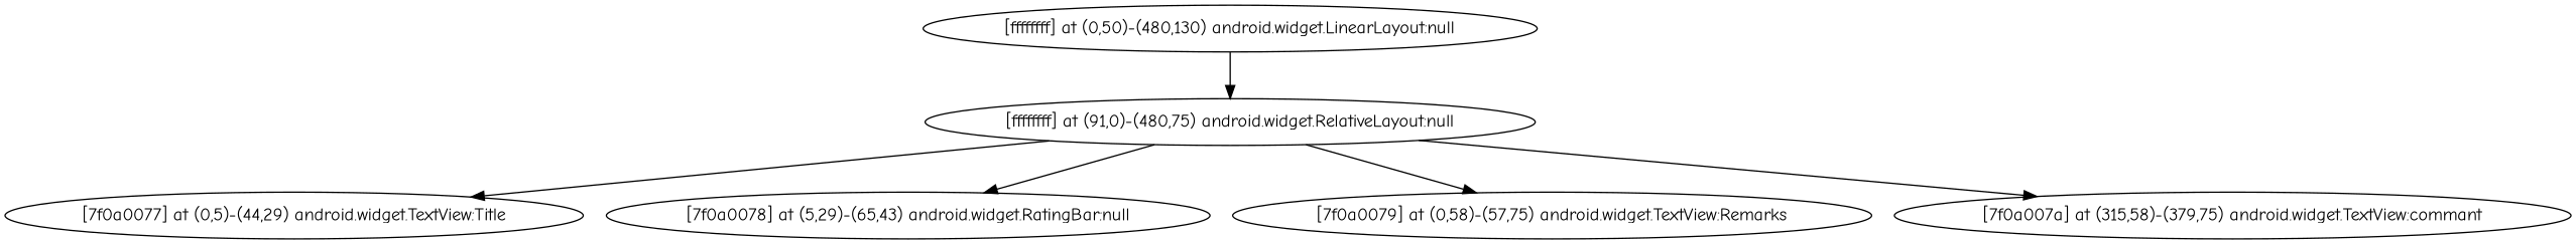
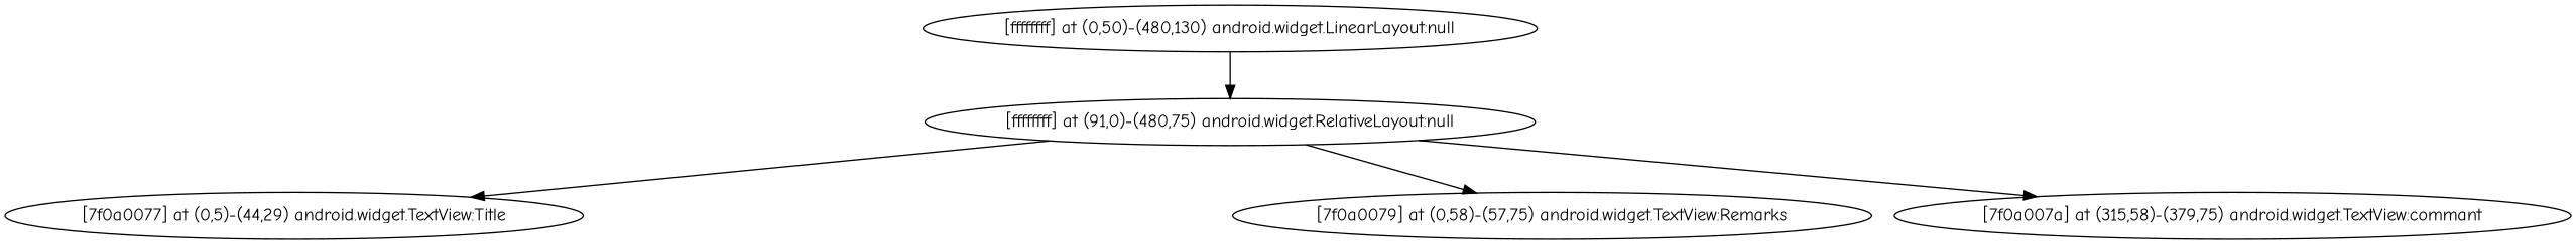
  strict digraph {
    fontname="Comic Neue"
    node [fontname="Comic Neue"]
    edge [fontname="Comic Neue"]
    n1 [label="[ffffffff] at (0,50)-(480,130) android.widget.LinearLayout:null"]
    n2 [label="[ffffffff] at (91,0)-(480,75) android.widget.RelativeLayout:null"]
    n3 [label="[7f0a0077] at (0,5)-(44,29) android.widget.TextView:Title"]
-   n4 [label="[7f0a0078] at (5,29)-(65,43) android.widget.RatingBar:null"]
    n5 [label="[7f0a0079] at (0,58)-(57,75) android.widget.TextView:Remarks"]
    n6 [label="[7f0a007a] at (315,58)-(379,75) android.widget.TextView:commant"]
    n1 -> n2
    n2 -> n3
-   n2 -> n4
    n2 -> n5
    n2 -> n6
  }
